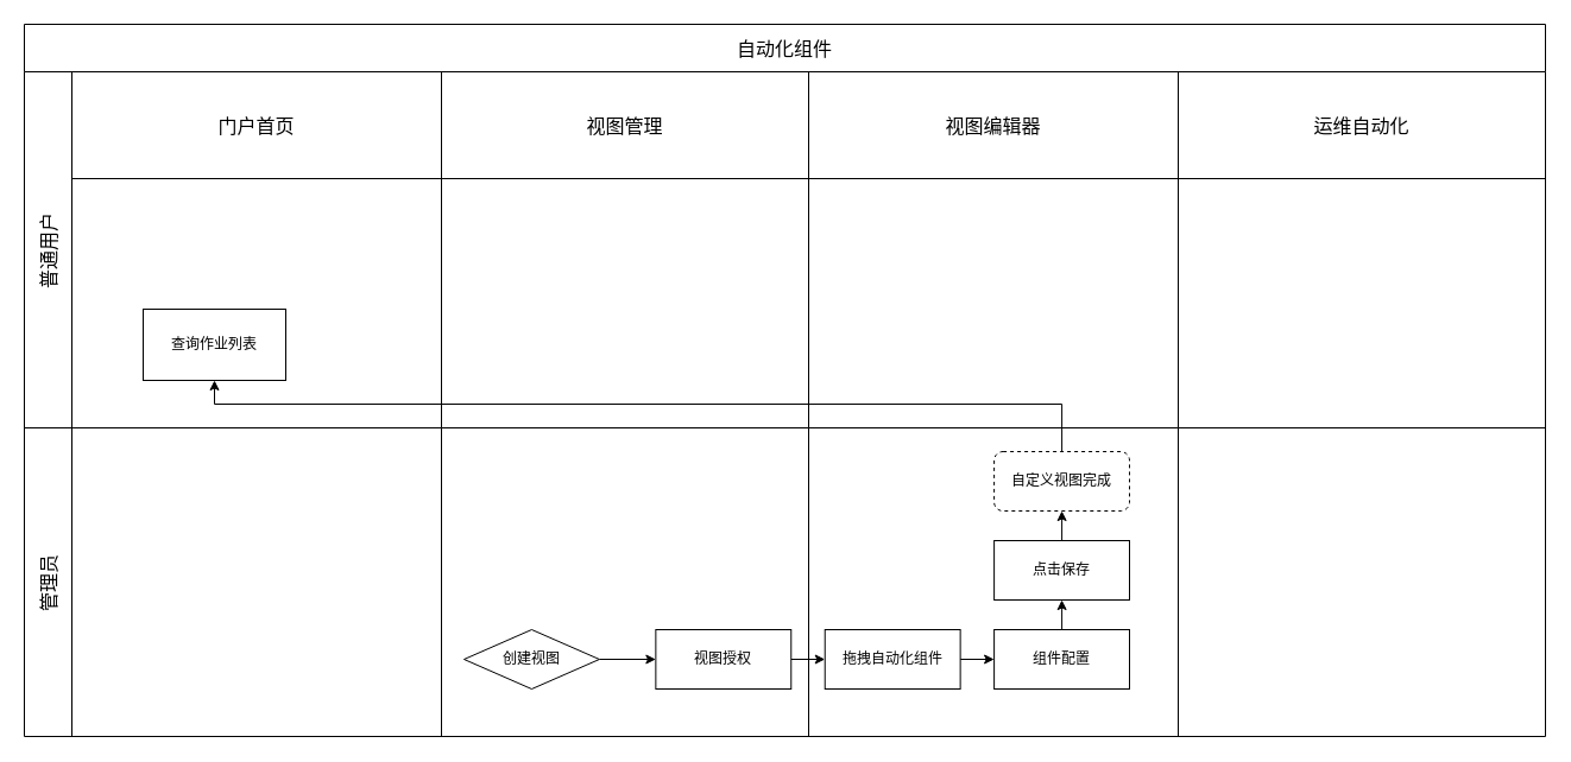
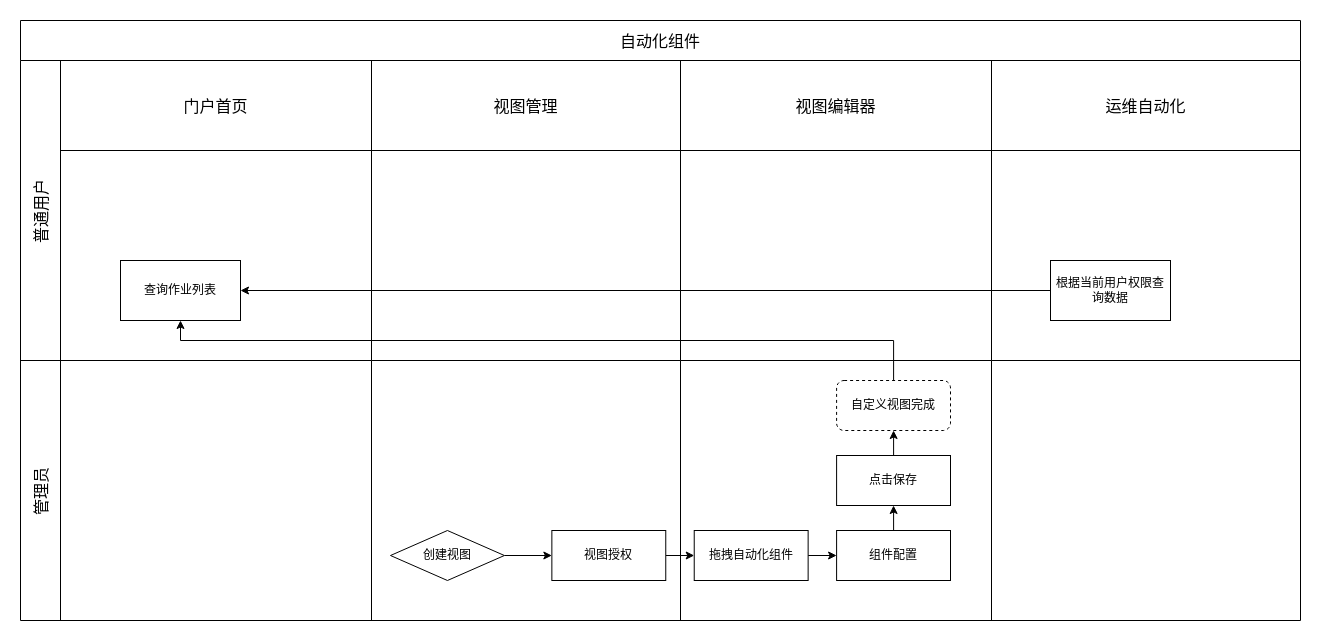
  <mxCell id="0" />
  <mxCell id="1" parent="0" />
  <mxCell id="2" value="自动化组件" style="shape=table;childLayout=tableLayout;startSize=40;collapsible=0;recursiveResize=0;expand=0;fontSize=16;" vertex="1" parent="1"><mxGeometry x="20" y="20" width="1280" height="600" as="geometry" /></mxCell>
  <mxCell id="3" value="普通用户" style="shape=tableRow;horizontal=0;swimlaneHead=0;swimlaneBody=0;top=0;left=0;strokeColor=inherit;bottom=0;right=0;dropTarget=0;fontStyle=0;fillColor=none;points=[[0,0.5],[1,0.5]];portConstraint=eastwest;startSize=40;collapsible=0;recursiveResize=0;expand=0;fontSize=16;" vertex="1" parent="2"><mxGeometry y="40" width="1280" height="300" as="geometry" /></mxCell>
  <mxCell id="4" value="门户首页" style="swimlane;swimlaneHead=0;swimlaneBody=0;fontStyle=0;strokeColor=inherit;connectable=0;fillColor=none;startSize=90;collapsible=0;recursiveResize=0;expand=0;fontSize=16;" vertex="1" parent="3"><mxGeometry x="40" width="311" height="300" as="geometry"><mxRectangle width="311" height="300" as="alternateBounds" /></mxGeometry></mxCell>
  <mxCell id="5" value="查询作业列表" style="rounded=0;whiteSpace=wrap;html=1;" vertex="1" parent="4"><mxGeometry x="60" y="200" width="120" height="60" as="geometry" /></mxCell>
  <mxCell id="6" value="视图管理" style="swimlane;swimlaneHead=0;swimlaneBody=0;fontStyle=0;strokeColor=inherit;connectable=0;fillColor=none;startSize=90;collapsible=0;recursiveResize=0;expand=0;fontSize=16;" vertex="1" parent="3"><mxGeometry x="351" width="309" height="300" as="geometry"><mxRectangle width="309" height="300" as="alternateBounds" /></mxGeometry></mxCell>
  <mxCell id="7" value="视图编辑器" style="swimlane;swimlaneHead=0;swimlaneBody=0;fontStyle=0;strokeColor=inherit;connectable=0;fillColor=none;startSize=90;collapsible=0;recursiveResize=0;expand=0;fontSize=16;" vertex="1" parent="3"><mxGeometry x="660" width="311" height="300" as="geometry"><mxRectangle width="311" height="300" as="alternateBounds" /></mxGeometry></mxCell>
  <mxCell id="8" value="运维自动化" style="swimlane;swimlaneHead=0;swimlaneBody=0;fontStyle=0;strokeColor=inherit;connectable=0;fillColor=none;startSize=90;collapsible=0;recursiveResize=0;expand=0;fontSize=16;" vertex="1" parent="3"><mxGeometry x="971" width="309" height="300" as="geometry"><mxRectangle width="309" height="300" as="alternateBounds" /></mxGeometry></mxCell>
+ <mxCell id="9" value="根据当前用户权限查询数据" style="rounded=0;whiteSpace=wrap;html=1;" vertex="1" parent="8"><mxGeometry x="59" y="200" width="120" height="60" as="geometry" /></mxCell>
+ <mxCell id="10" style="edgeStyle=orthogonalEdgeStyle;rounded=0;orthogonalLoop=1;jettySize=auto;html=1;entryX=1;entryY=0.5;entryDx=0;entryDy=0;" edge="1" parent="3" source="9" target="5"><mxGeometry relative="1" as="geometry" /></mxCell>
  <mxCell id="11" value="管理员" style="shape=tableRow;horizontal=0;swimlaneHead=0;swimlaneBody=0;top=0;left=0;strokeColor=inherit;bottom=0;right=0;dropTarget=0;fontStyle=0;fillColor=none;points=[[0,0.5],[1,0.5]];portConstraint=eastwest;startSize=40;collapsible=0;recursiveResize=0;expand=0;fontSize=16;" vertex="1" parent="2"><mxGeometry y="340" width="1280" height="260" as="geometry" /></mxCell>
  <mxCell id="12" value="" style="swimlane;swimlaneHead=0;swimlaneBody=0;fontStyle=0;connectable=0;strokeColor=inherit;fillColor=none;startSize=0;collapsible=0;recursiveResize=0;expand=0;fontSize=16;" vertex="1" parent="11"><mxGeometry x="40" width="311" height="260" as="geometry"><mxRectangle width="311" height="260" as="alternateBounds" /></mxGeometry></mxCell>
  <mxCell id="13" value="" style="swimlane;swimlaneHead=0;swimlaneBody=0;fontStyle=0;connectable=0;strokeColor=inherit;fillColor=none;startSize=0;collapsible=0;recursiveResize=0;expand=0;fontSize=16;" vertex="1" parent="11"><mxGeometry x="351" width="309" height="260" as="geometry"><mxRectangle width="309" height="260" as="alternateBounds" /></mxGeometry></mxCell>
  <mxCell id="14" value="" style="swimlane;swimlaneHead=0;swimlaneBody=0;fontStyle=0;connectable=0;strokeColor=inherit;fillColor=none;startSize=0;collapsible=0;recursiveResize=0;expand=0;fontSize=16;" vertex="1" parent="11"><mxGeometry x="660" width="311" height="260" as="geometry"><mxRectangle width="311" height="260" as="alternateBounds" /></mxGeometry></mxCell>
  <mxCell id="15" value="" style="group" vertex="1" connectable="0" parent="14"><mxGeometry x="-290" y="20" width="560" height="200" as="geometry" /></mxCell>
  <mxCell id="16" style="edgeStyle=orthogonalEdgeStyle;rounded=0;orthogonalLoop=1;jettySize=auto;html=1;entryX=0;entryY=0.5;entryDx=0;entryDy=0;" edge="1" parent="15" source="17" target="19"><mxGeometry relative="1" as="geometry" /></mxCell>
  <mxCell id="17" value="创建视图" style="rhombus;whiteSpace=wrap;html=1;" vertex="1" parent="15"><mxGeometry y="150" width="113.898" height="50" as="geometry" /></mxCell>
  <mxCell id="18" style="edgeStyle=orthogonalEdgeStyle;rounded=0;orthogonalLoop=1;jettySize=auto;html=1;entryX=0;entryY=0.5;entryDx=0;entryDy=0;" edge="1" parent="15" source="19" target="21"><mxGeometry relative="1" as="geometry" /></mxCell>
  <mxCell id="19" value="视图授权" style="rounded=0;whiteSpace=wrap;html=1;" vertex="1" parent="15"><mxGeometry x="161.356" y="150" width="113.898" height="50" as="geometry" /></mxCell>
  <mxCell id="20" style="edgeStyle=orthogonalEdgeStyle;rounded=0;orthogonalLoop=1;jettySize=auto;html=1;entryX=0;entryY=0.5;entryDx=0;entryDy=0;" edge="1" parent="15" source="21" target="23"><mxGeometry relative="1" as="geometry" /></mxCell>
  <mxCell id="21" value="拖拽自动化组件" style="rounded=0;whiteSpace=wrap;html=1;" vertex="1" parent="15"><mxGeometry x="303.729" y="150" width="113.898" height="50" as="geometry" /></mxCell>
  <mxCell id="22" style="edgeStyle=orthogonalEdgeStyle;rounded=0;orthogonalLoop=1;jettySize=auto;html=1;entryX=0.5;entryY=1;entryDx=0;entryDy=0;" edge="1" parent="15" source="23" target="25"><mxGeometry relative="1" as="geometry" /></mxCell>
  <mxCell id="23" value="组件配置" style="rounded=0;whiteSpace=wrap;html=1;" vertex="1" parent="15"><mxGeometry x="446.102" y="150" width="113.898" height="50" as="geometry" /></mxCell>
  <mxCell id="24" style="edgeStyle=orthogonalEdgeStyle;rounded=0;orthogonalLoop=1;jettySize=auto;html=1;entryX=0.5;entryY=1;entryDx=0;entryDy=0;" edge="1" parent="15" source="25" target="26"><mxGeometry relative="1" as="geometry" /></mxCell>
  <mxCell id="25" value="点击保存&lt;span style=&quot;color: rgba(0, 0, 0, 0); font-family: monospace; font-size: 0px; text-align: start; text-wrap-mode: nowrap;&quot;&gt;%3CmxGraphModel%3E%3Croot%3E%3CmxCell%20id%3D%220%22%2F%3E%3CmxCell%20id%3D%221%22%20parent%3D%220%22%2F%3E%3CmxCell%20id%3D%222%22%20value%3D%22%E5%88%9B%E5%BB%BA%E8%A7%86%E5%9B%BE%22%20style%3D%22rounded%3D0%3BwhiteSpace%3Dwrap%3Bhtml%3D1%3B%22%20vertex%3D%221%22%20parent%3D%221%22%3E%3CmxGeometry%20x%3D%22330%22%20y%3D%22820%22%20width%3D%22120%22%20height%3D%2260%22%20as%3D%22geometry%22%2F%3E%3C%2FmxCell%3E%3C%2Froot%3E%3C%2FmxGraphModel%3E&lt;/span&gt;" style="rounded=0;whiteSpace=wrap;html=1;" vertex="1" parent="15"><mxGeometry x="446.102" y="75" width="113.898" height="50" as="geometry" /></mxCell>
  <mxCell id="26" value="自定义视图完成" style="rounded=1;whiteSpace=wrap;html=1;dashed=1;" vertex="1" parent="15"><mxGeometry x="446.102" width="113.898" height="50" as="geometry" /></mxCell>
  <mxCell id="27" style="swimlane;swimlaneHead=0;swimlaneBody=0;fontStyle=0;connectable=0;strokeColor=inherit;fillColor=none;startSize=0;collapsible=0;recursiveResize=0;expand=0;fontSize=16;" vertex="1" parent="11"><mxGeometry x="971" width="309" height="260" as="geometry"><mxRectangle width="309" height="260" as="alternateBounds" /></mxGeometry></mxCell>
  <mxCell id="28" style="edgeStyle=orthogonalEdgeStyle;rounded=0;orthogonalLoop=1;jettySize=auto;html=1;entryX=0.5;entryY=1;entryDx=0;entryDy=0;" edge="1" parent="2" source="26" target="5"><mxGeometry relative="1" as="geometry"><Array as="points"><mxPoint x="873" y="320" /><mxPoint x="160" y="320" /></Array></mxGeometry></mxCell>
